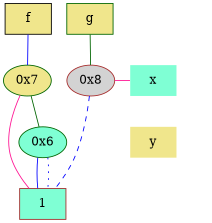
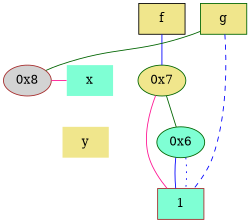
  digraph {
    node [style=filled color=darkgreen fillcolor=khaki]
    edge [dir=none color=blue]
    "CONST NODES" [shape=plaintext style=invis color="" fillcolor=""]
    " x " [fillcolor=aquamarine shape=plaintext]
    " y " [color=brown shape=plaintext]
    "  f  " [color=black shape=box]
    "  g  " [shape=box]
    "0x7"
    "0x8" [color=brown fillcolor=lightgrey]
    "0x6" [fillcolor=aquamarine]
    n9 [color=brown fillcolor=aquamarine label=1 shape=box]
    subgraph sub_1 {
      "CONST NODES"
      " x "
      " y "
    }
    subgraph sub_2 {
      rank=same
      "  f  "
      "  g  "
    }
    subgraph sub_3 {
      rank=same
      " x "
      "0x7"
      "0x8"
    }
    subgraph sub_4 {
      rank=same
      " y "
      "0x6"
    }
    subgraph sub_5 {
      rank=same
      "CONST NODES"
      subgraph sub_6 {
        rank=same
        n9
      }
    }
    " x " -> " y " [style=invis color=""]
    " y " -> "CONST NODES" [style=invis color=""]
    "  f  " -> "  g  " [style=invis color=""]
    "  f  " -> "0x7" [style=solid]
    "  g  " -> "0x8" [color=darkgreen style=solid]
    "0x7" -> "0x6" [color=darkgreen]
    "0x7" -> n9 [color=deeppink style=solid]
    "0x8" -> " x " [color=deeppink]
-   "0x8" -> n9 [style=dashed]
+   "  g  " -> n9 [style=dashed]
    "0x6" -> n9
    "0x6" -> n9 [style=dotted]
  }
